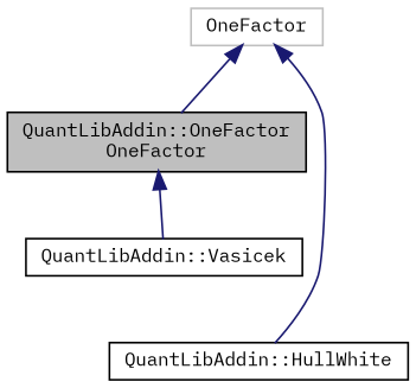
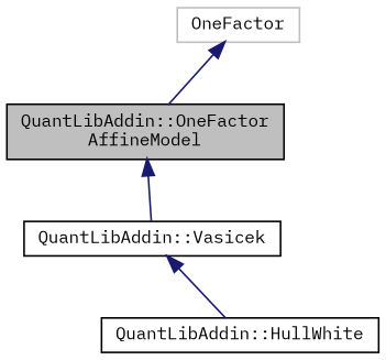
  digraph {
    fontname="IBM Plex Mono"
    node [color=black fillcolor=white fontname="IBM Plex Mono" fontsize=10 shape=record style=filled]
    edge [color=midnightblue dir=back fontname="IBM Plex Mono" fontsize=10 labelfontname=Helvetica labelfontsize=10 style=solid]
-   n1 [fillcolor=grey75 fontcolor=black height=0.2 label="QuantLibAddin::OneFactor\lOneFactor" width=0.4]
+   n1 [fillcolor=grey75 fontcolor=black height=0.2 label="QuantLibAddin::OneFactor\lAffineModel" width=0.4]
    n2 [height=0.2 label="QuantLibAddin::Vasicek" width=0.4]
    n3 [height=0.2 label="QuantLibAddin::HullWhite" width=0.4]
    n4 [color=grey75 height=0.2 label=OneFactor width=0.4]
    n1 -> n2
-   n4 -> n3
+   n2 -> n3
    n4 -> n1
  }
